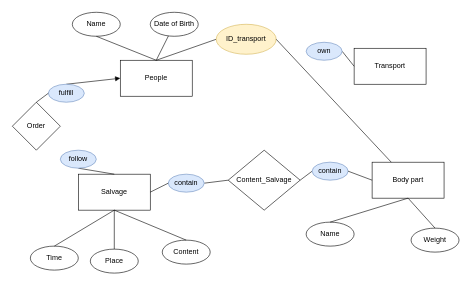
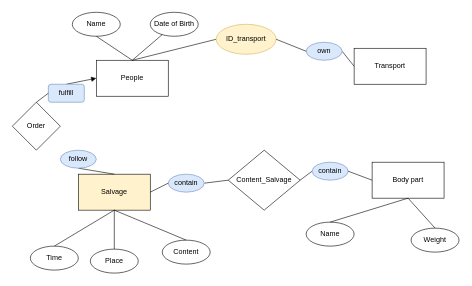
  <mxCell id="0" />
  <mxCell id="1" parent="0" />
- <mxCell id="2" value="People" style="rounded=0;whiteSpace=wrap;html=1;" parent="1" vertex="1"><mxGeometry x="200" y="100" width="120" height="60" as="geometry" /></mxCell>
+ <mxCell id="2" value="People" style="rounded=0;whiteSpace=wrap;html=1;" parent="1" vertex="1"><mxGeometry x="160" y="100" width="120" height="60" as="geometry" /></mxCell>
  <mxCell id="3" value="Body part" style="rounded=0;whiteSpace=wrap;html=1;" parent="1" vertex="1"><mxGeometry x="620" y="270" width="120" height="60" as="geometry" /></mxCell>
- <mxCell id="4" value="Salvage" style="rounded=0;whiteSpace=wrap;html=1;" parent="1" vertex="1"><mxGeometry x="130" y="290" width="120" height="60" as="geometry" /></mxCell>
+ <mxCell id="4" value="Salvage" style="rounded=0;whiteSpace=wrap;html=1;fillColor=#fff2cc;" parent="1" vertex="1"><mxGeometry x="130" y="290" width="120" height="60" as="geometry" /></mxCell>
  <mxCell id="5" value="Transport" style="rounded=0;whiteSpace=wrap;html=1;" parent="1" vertex="1"><mxGeometry x="590" y="80" width="120" height="60" as="geometry" /></mxCell>
  <mxCell id="6" value="Name" style="ellipse;whiteSpace=wrap;html=1;" parent="1" vertex="1"><mxGeometry x="120" y="20" width="80" height="40" as="geometry" /></mxCell>
  <mxCell id="7" value="Date of Birth" style="ellipse;whiteSpace=wrap;html=1;" parent="1" vertex="1"><mxGeometry x="250" y="20" width="80" height="40" as="geometry" /></mxCell>
  <mxCell id="8" value="" style="endArrow=none;html=1;rounded=0;exitX=0.5;exitY=1;exitDx=0;exitDy=0;entryX=0.5;entryY=0;entryDx=0;entryDy=0;" parent="1" source="6" target="2" edge="1"><mxGeometry width="50" height="50" relative="1" as="geometry"><mxPoint x="360" y="360" as="sourcePoint" /><mxPoint x="410" y="310" as="targetPoint" /></mxGeometry></mxCell>
  <mxCell id="9" value="" style="endArrow=none;html=1;rounded=0;exitX=0.5;exitY=0;exitDx=0;exitDy=0;" parent="1" source="2" target="7" edge="1"><mxGeometry width="50" height="50" relative="1" as="geometry"><mxPoint x="360" y="360" as="sourcePoint" /><mxPoint x="410" y="310" as="targetPoint" /></mxGeometry></mxCell>
  <mxCell id="10" value="Name" style="ellipse;whiteSpace=wrap;html=1;" parent="1" vertex="1"><mxGeometry x="510" y="370" width="80" height="40" as="geometry" /></mxCell>
  <mxCell id="11" value="Weight" style="ellipse;whiteSpace=wrap;html=1;" parent="1" vertex="1"><mxGeometry x="685" y="380" width="80" height="40" as="geometry" /></mxCell>
  <mxCell id="12" value="" style="endArrow=none;html=1;rounded=0;exitX=0.5;exitY=0;exitDx=0;exitDy=0;entryX=0.5;entryY=1;entryDx=0;entryDy=0;" parent="1" source="10" target="3" edge="1"><mxGeometry width="50" height="50" relative="1" as="geometry"><mxPoint x="385" y="640" as="sourcePoint" /><mxPoint x="435" y="590" as="targetPoint" /></mxGeometry></mxCell>
  <mxCell id="13" value="" style="endArrow=none;html=1;rounded=0;entryX=0.5;entryY=0;entryDx=0;entryDy=0;exitX=0.5;exitY=1;exitDx=0;exitDy=0;" parent="1" source="3" target="11" edge="1"><mxGeometry width="50" height="50" relative="1" as="geometry"><mxPoint x="385" y="640" as="sourcePoint" /><mxPoint x="435" y="590" as="targetPoint" /></mxGeometry></mxCell>
  <mxCell id="14" value="Time" style="ellipse;whiteSpace=wrap;html=1;" parent="1" vertex="1"><mxGeometry x="50" y="410" width="80" height="40" as="geometry" /></mxCell>
  <mxCell id="15" value="Place" style="ellipse;whiteSpace=wrap;html=1;" parent="1" vertex="1"><mxGeometry x="150" y="415" width="80" height="40" as="geometry" /></mxCell>
  <mxCell id="16" value="Content" style="ellipse;whiteSpace=wrap;html=1;" parent="1" vertex="1"><mxGeometry x="270" y="400" width="80" height="40" as="geometry" /></mxCell>
  <mxCell id="17" value="" style="endArrow=none;html=1;rounded=0;exitX=0.5;exitY=1;exitDx=0;exitDy=0;entryX=0.5;entryY=0;entryDx=0;entryDy=0;" parent="1" source="4" target="16" edge="1"><mxGeometry width="50" height="50" relative="1" as="geometry"><mxPoint x="360" y="360" as="sourcePoint" /><mxPoint x="410" y="310" as="targetPoint" /></mxGeometry></mxCell>
  <mxCell id="18" value="" style="endArrow=none;html=1;rounded=0;exitX=0.5;exitY=1;exitDx=0;exitDy=0;entryX=0.5;entryY=0;entryDx=0;entryDy=0;" parent="1" source="4" target="15" edge="1"><mxGeometry width="50" height="50" relative="1" as="geometry"><mxPoint x="230" y="370" as="sourcePoint" /><mxPoint x="320" y="410" as="targetPoint" /></mxGeometry></mxCell>
  <mxCell id="19" value="" style="endArrow=none;html=1;rounded=0;exitX=0.5;exitY=1;exitDx=0;exitDy=0;entryX=0.5;entryY=0;entryDx=0;entryDy=0;" parent="1" source="4" target="14" edge="1"><mxGeometry width="50" height="50" relative="1" as="geometry"><mxPoint x="240" y="380" as="sourcePoint" /><mxPoint x="330" y="420" as="targetPoint" /></mxGeometry></mxCell>
  <mxCell id="20" value="Order" style="rhombus;whiteSpace=wrap;html=1;" parent="1" vertex="1"><mxGeometry x="20" y="170" width="80" height="80" as="geometry" /></mxCell>
  <mxCell id="21" value="" style="endArrow=none;html=1;rounded=0;exitX=0.5;exitY=1;exitDx=0;exitDy=0;entryX=0.5;entryY=0;entryDx=0;entryDy=0;startArrow=none;" parent="1" source="33" target="4" edge="1"><mxGeometry width="50" height="50" relative="1" as="geometry"><mxPoint x="360" y="360" as="sourcePoint" /><mxPoint x="410" y="310" as="targetPoint" /></mxGeometry></mxCell>
  <mxCell id="22" value="" style="endArrow=block;html=1;rounded=0;exitX=0.5;exitY=0;exitDx=0;exitDy=0;entryX=0;entryY=0.5;entryDx=0;entryDy=0;startArrow=none;" parent="1" source="34" target="2" edge="1"><mxGeometry width="50" height="50" relative="1" as="geometry"><mxPoint x="360" y="360" as="sourcePoint" /><mxPoint x="70" y="230" as="targetPoint" /></mxGeometry></mxCell>
  <mxCell id="23" value="Content_Salvage" style="rhombus;whiteSpace=wrap;html=1;" parent="1" vertex="1"><mxGeometry x="380" y="250" width="120" height="100" as="geometry" /></mxCell>
  <mxCell id="24" value="" style="endArrow=none;html=1;rounded=0;exitX=1;exitY=0.5;exitDx=0;exitDy=0;entryX=0;entryY=0.5;entryDx=0;entryDy=0;startArrow=none;" parent="1" source="31" target="23" edge="1"><mxGeometry width="50" height="50" relative="1" as="geometry"><mxPoint x="360" y="360" as="sourcePoint" /><mxPoint x="410" y="310" as="targetPoint" /></mxGeometry></mxCell>
  <mxCell id="25" value="" style="endArrow=none;html=1;rounded=0;entryX=1;entryY=0.5;entryDx=0;entryDy=0;exitX=0;exitY=0.5;exitDx=0;exitDy=0;startArrow=none;" parent="1" source="29" target="23" edge="1"><mxGeometry width="50" height="50" relative="1" as="geometry"><mxPoint x="360" y="360" as="sourcePoint" /><mxPoint x="410" y="310" as="targetPoint" /></mxGeometry></mxCell>
  <mxCell id="26" value="" style="endArrow=none;html=1;rounded=0;exitX=0.5;exitY=0;exitDx=0;exitDy=0;entryX=0;entryY=0.5;entryDx=0;entryDy=0;" parent="1" source="2" target="27" edge="1"><mxGeometry width="50" height="50" relative="1" as="geometry"><mxPoint x="360" y="360" as="sourcePoint" /><mxPoint x="370" y="70" as="targetPoint" /></mxGeometry></mxCell>
  <mxCell id="27" value="ID_transport" style="ellipse;whiteSpace=wrap;html=1;fillColor=#fff2cc;strokeColor=#d6b656;" parent="1" vertex="1"><mxGeometry x="360" y="40" width="100" height="50" as="geometry" /></mxCell>
  <mxCell id="28" value="" style="endArrow=none;html=1;rounded=0;exitX=1;exitY=0.5;exitDx=0;exitDy=0;entryX=0;entryY=0.5;entryDx=0;entryDy=0;startArrow=none;" parent="1" source="36" target="5" edge="1"><mxGeometry width="50" height="50" relative="1" as="geometry"><mxPoint x="360" y="360" as="sourcePoint" /><mxPoint x="410" y="310" as="targetPoint" /></mxGeometry></mxCell>
  <mxCell id="29" value="contain" style="ellipse;whiteSpace=wrap;html=1;fillColor=#dae8fc;strokeColor=#6c8ebf;" vertex="1" parent="1"><mxGeometry x="520" y="270" width="60" height="30" as="geometry" /></mxCell>
  <mxCell id="30" value="" style="endArrow=none;html=1;rounded=0;entryX=1;entryY=0.5;entryDx=0;entryDy=0;exitX=0;exitY=0.5;exitDx=0;exitDy=0;" edge="1" parent="1" source="3" target="29"><mxGeometry width="50" height="50" relative="1" as="geometry"><mxPoint x="560" y="300" as="sourcePoint" /><mxPoint x="465" y="300" as="targetPoint" /></mxGeometry></mxCell>
  <mxCell id="31" value="contain" style="ellipse;whiteSpace=wrap;html=1;fillColor=#dae8fc;strokeColor=#6c8ebf;" vertex="1" parent="1"><mxGeometry x="280" y="290" width="60" height="30" as="geometry" /></mxCell>
  <mxCell id="32" value="" style="endArrow=none;html=1;rounded=0;exitX=1;exitY=0.5;exitDx=0;exitDy=0;entryX=0;entryY=0.5;entryDx=0;entryDy=0;" edge="1" parent="1" source="4" target="31"><mxGeometry width="50" height="50" relative="1" as="geometry"><mxPoint x="280" y="330" as="sourcePoint" /><mxPoint x="345" y="300" as="targetPoint" /></mxGeometry></mxCell>
  <mxCell id="33" value="follow" style="ellipse;whiteSpace=wrap;html=1;fillColor=#dae8fc;strokeColor=#6c8ebf;" vertex="1" parent="1"><mxGeometry x="100" y="250" width="60" height="30" as="geometry" /></mxCell>
- <mxCell id="34" value="fulfill" style="ellipse;whiteSpace=wrap;html=1;fillColor=#dae8fc;strokeColor=#6c8ebf;" vertex="1" parent="1"><mxGeometry x="80" y="140" width="60" height="30" as="geometry" /></mxCell>
+ <mxCell id="34" value="fulfill" style="whiteSpace=wrap;html=1;fillColor=#dae8fc;strokeColor=#6c8ebf;rounded=1;" vertex="1" parent="1"><mxGeometry x="80" y="140" width="60" height="30" as="geometry" /></mxCell>
  <mxCell id="35" value="" style="endArrow=none;html=1;rounded=0;exitX=0.5;exitY=0;exitDx=0;exitDy=0;entryX=0;entryY=0.5;entryDx=0;entryDy=0;" edge="1" parent="1" source="20" target="34"><mxGeometry width="50" height="50" relative="1" as="geometry"><mxPoint x="60" y="170" as="sourcePoint" /><mxPoint x="160" y="130" as="targetPoint" /></mxGeometry></mxCell>
  <mxCell id="36" value="own" style="ellipse;whiteSpace=wrap;html=1;fillColor=#dae8fc;strokeColor=#6c8ebf;" vertex="1" parent="1"><mxGeometry x="510" y="70" width="60" height="30" as="geometry" /></mxCell>
- <mxCell id="37" value="" style="endArrow=none;html=1;rounded=0;exitX=1;exitY=0.5;exitDx=0;exitDy=0;" edge="1" parent="1" source="27" target="3"><mxGeometry width="50" height="50" relative="1" as="geometry"><mxPoint x="485" y="65" as="sourcePoint" /><mxPoint x="590" y="110" as="targetPoint" /></mxGeometry></mxCell>
+ <mxCell id="37" value="" style="endArrow=none;html=1;rounded=0;exitX=1;exitY=0.5;exitDx=0;exitDy=0;entryX=0;entryY=0.5;entryDx=0;entryDy=0;" edge="1" parent="1" source="27" target="36"><mxGeometry width="50" height="50" relative="1" as="geometry"><mxPoint x="485" y="65" as="sourcePoint" /><mxPoint x="590" y="110" as="targetPoint" /></mxGeometry></mxCell>
